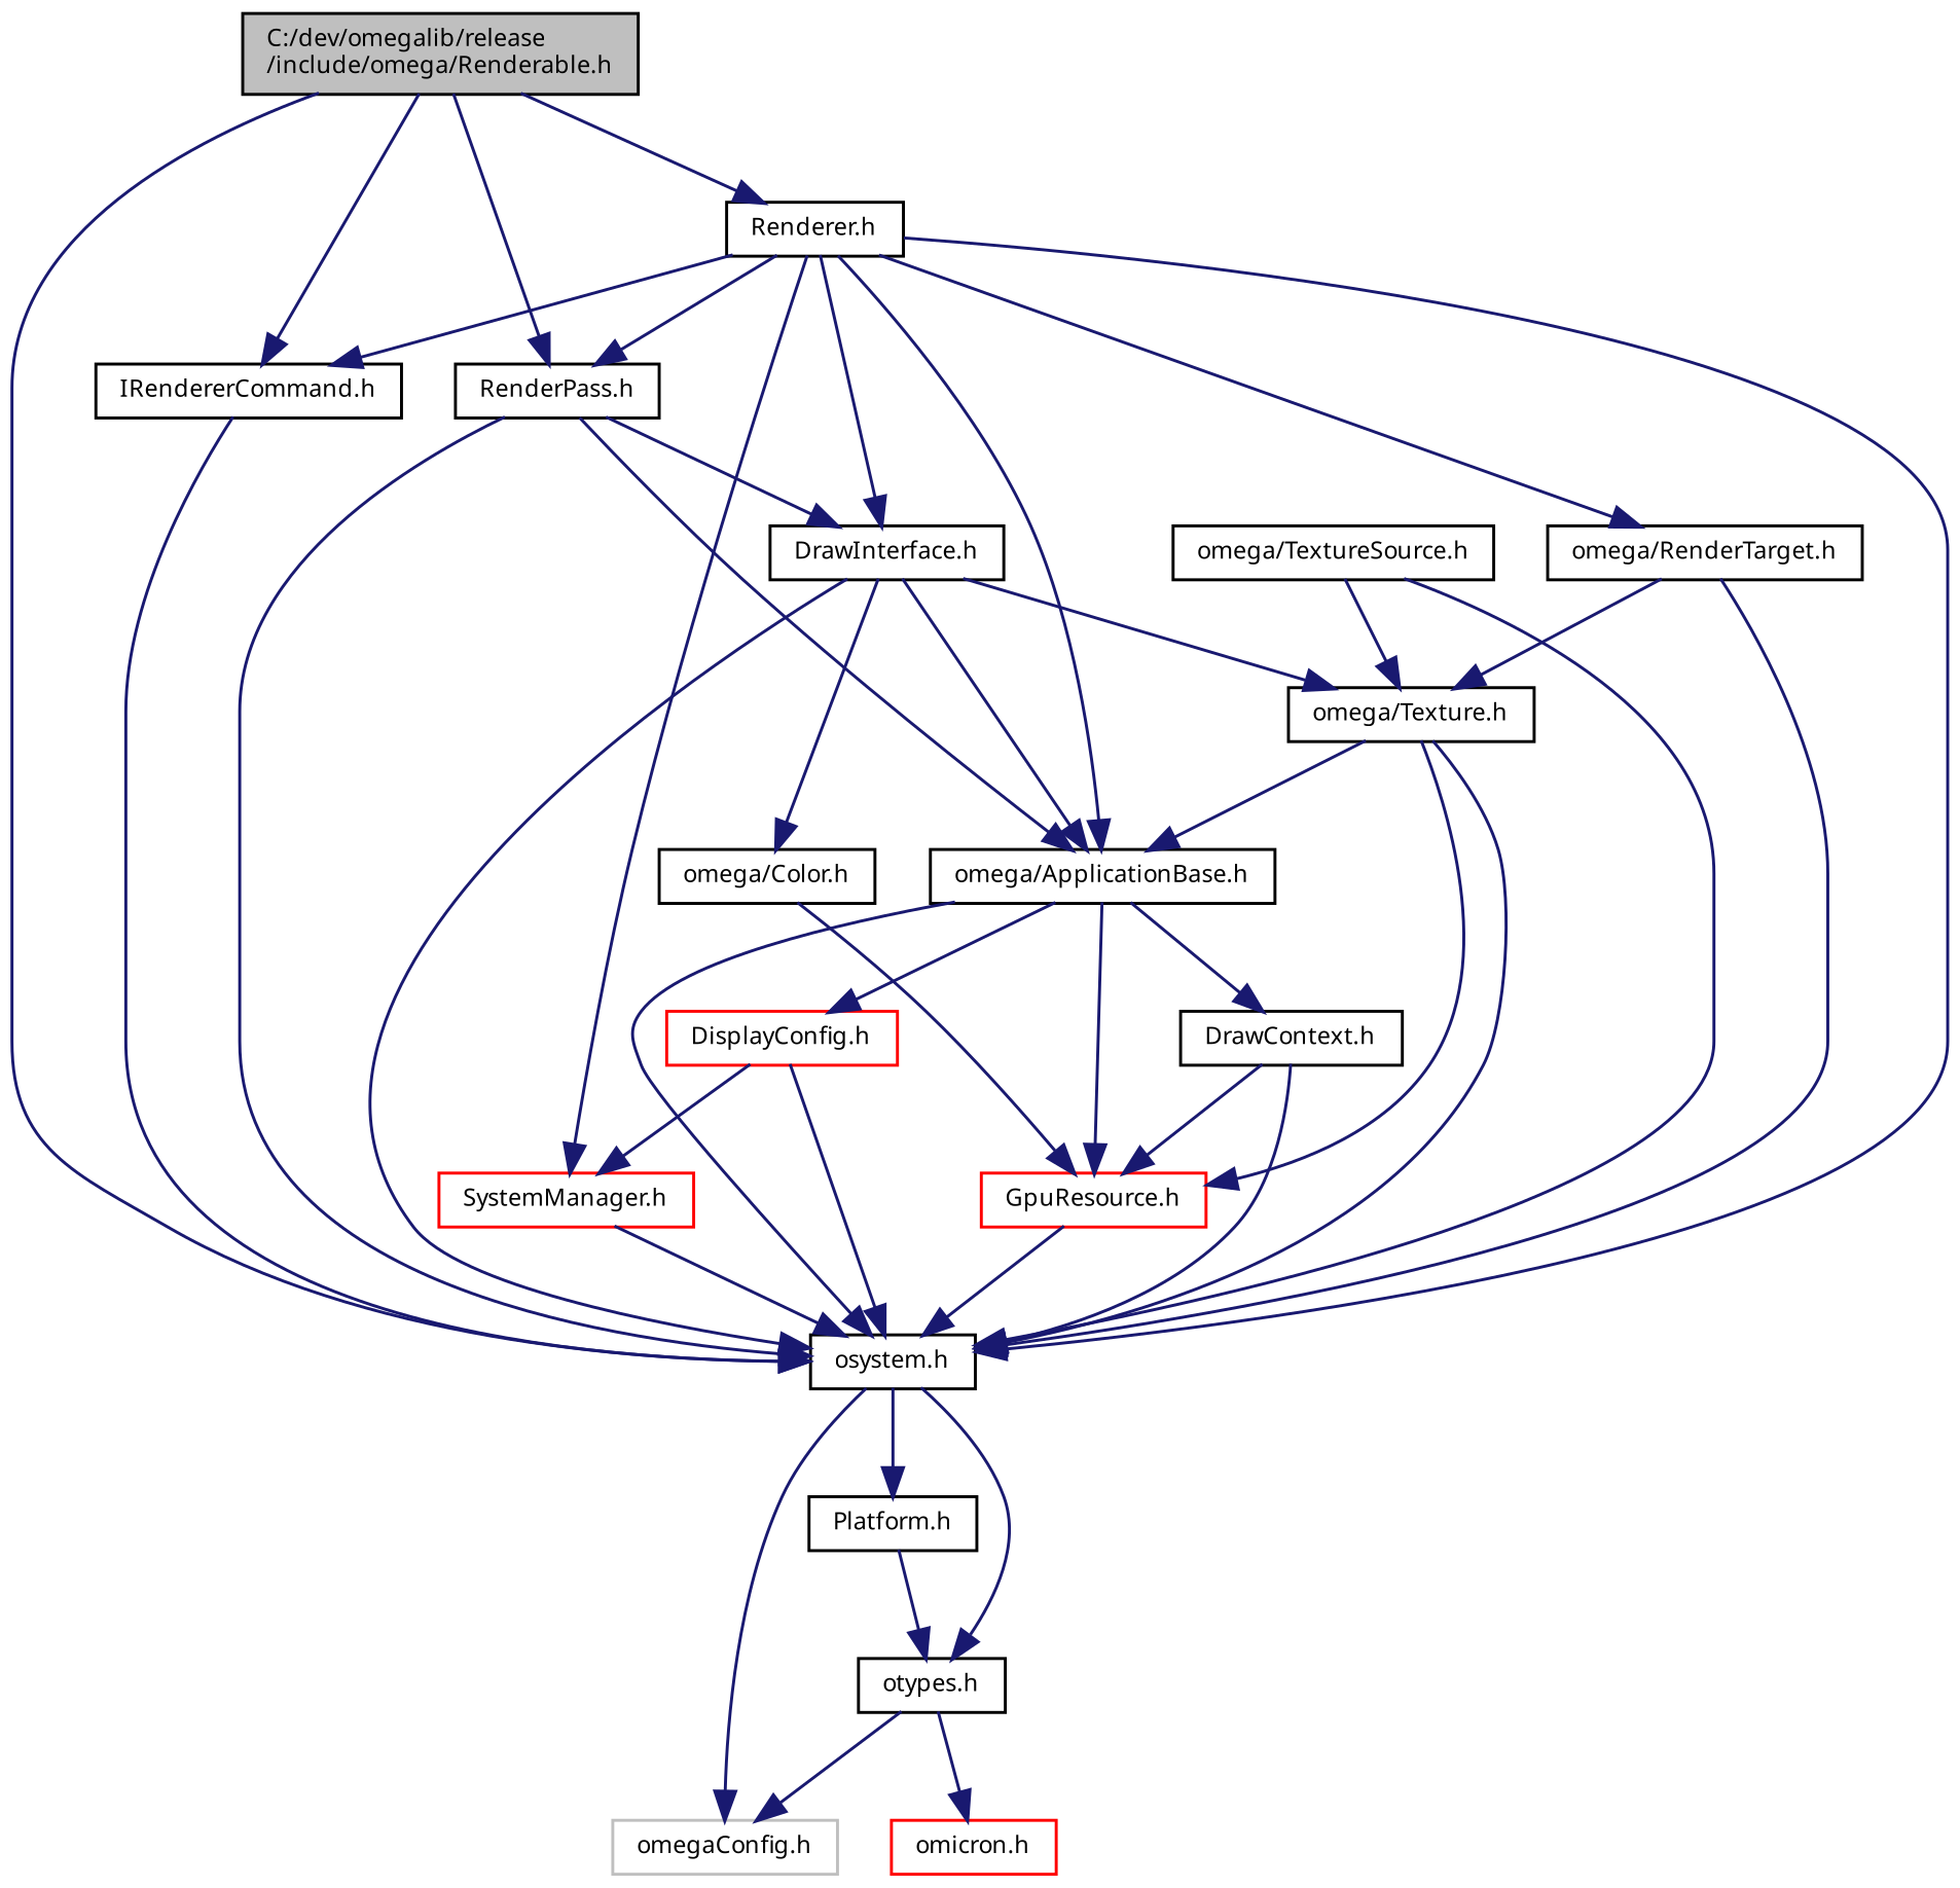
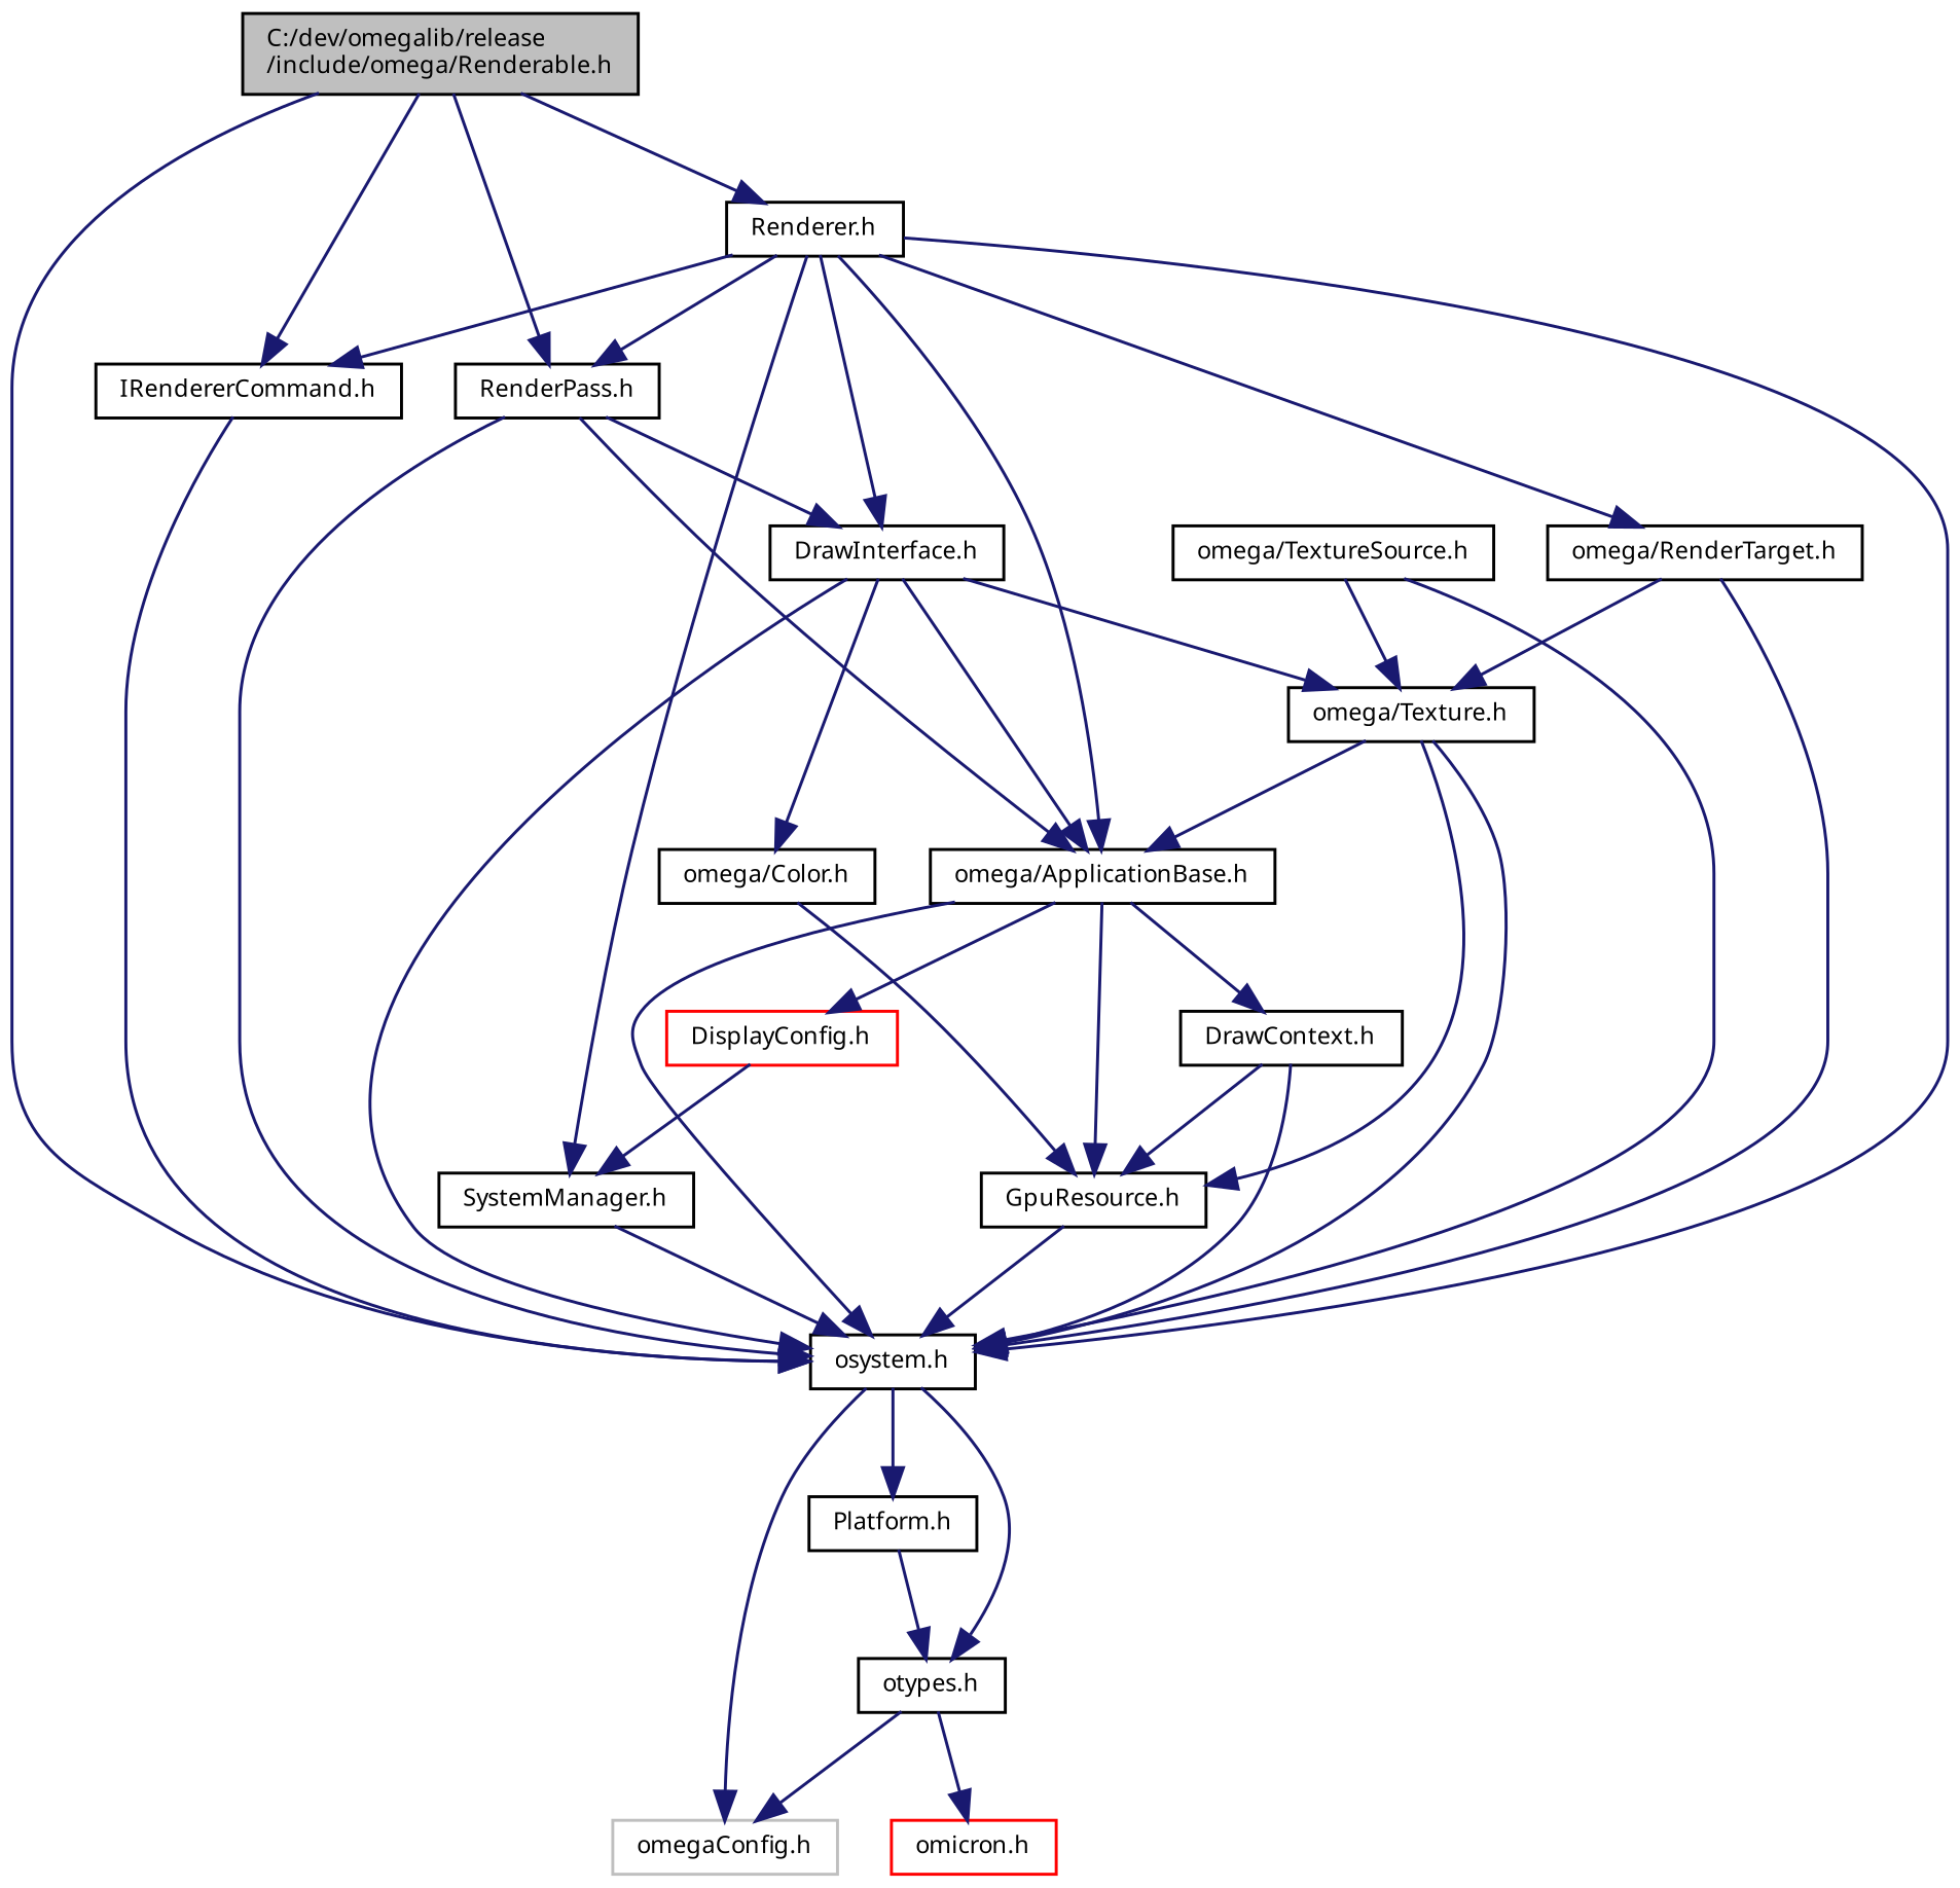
  digraph {
    node [color=black fontname="FreeSans.ttf" fontsize=8 shape=record]
    edge [color=midnightblue fontname="FreeSans.ttf" fontsize=8 labelfontname="FreeSans.ttf" labelfontsize=8 style=solid]
    n1 [fillcolor=grey75 fontcolor=black height=0.2 label="C:/dev/omegalib/release\l/include/omega/Renderable.h" style=filled width=0.4]
    n2 [height=0.2 label="osystem.h" width=0.4]
    n3 [height=0.2 label="RenderPass.h" width=0.4]
    n4 [height=0.2 label="IRendererCommand.h" width=0.4]
    n5 [height=0.2 label="Renderer.h" width=0.4]
    n6 [color=grey75 height=0.2 label="omegaConfig.h" width=0.4]
    n7 [height=0.2 label="otypes.h" width=0.4]
    n8 [height=0.2 label="Platform.h" width=0.4]
    n9 [height=0.2 label="omega/ApplicationBase.h" width=0.4]
    n10 [height=0.2 label="DrawInterface.h" width=0.4]
-   n11 [color=red height=0.2 label="SystemManager.h" width=0.4]
+   n11 [height=0.2 label="SystemManager.h" width=0.4]
    n12 [height=0.2 label="omega/RenderTarget.h" width=0.4]
    n13 [color=red height=0.2 label="omicron.h" width=0.4]
    n14 [color=red height=0.2 label="DisplayConfig.h" width=0.4]
-   n15 [color=red height=0.2 label="GpuResource.h" width=0.4]
+   n15 [height=0.2 label="GpuResource.h" width=0.4]
    n16 [height=0.2 label="DrawContext.h" width=0.4]
    n17 [height=0.2 label="omega/Color.h" width=0.4]
    n18 [height=0.2 label="omega/Texture.h" width=0.4]
    n19 [height=0.2 label="omega/TextureSource.h" width=0.4]
    n1 -> n2
    n1 -> n3
    n1 -> n4
    n1 -> n5
    n2 -> n6
    n2 -> n7
    n2 -> n8
    n3 -> n2
    n3 -> n9
    n3 -> n10
    n4 -> n2
    n5 -> n2
    n5 -> n3
    n5 -> n4
    n5 -> n9
    n5 -> n10
    n5 -> n11
    n5 -> n12
    n7 -> n6
    n7 -> n13
    n8 -> n7
    n9 -> n2
    n9 -> n14
    n9 -> n15
    n9 -> n16
    n10 -> n2
    n10 -> n9
    n10 -> n17
    n10 -> n18
    n11 -> n2
    n12 -> n2
    n12 -> n18
-   n14 -> n2
    n14 -> n11
    n15 -> n2
    n16 -> n2
    n16 -> n15
    n17 -> n15
    n18 -> n2
    n18 -> n9
    n18 -> n15
    n19 -> n2
    n19 -> n18
  }
